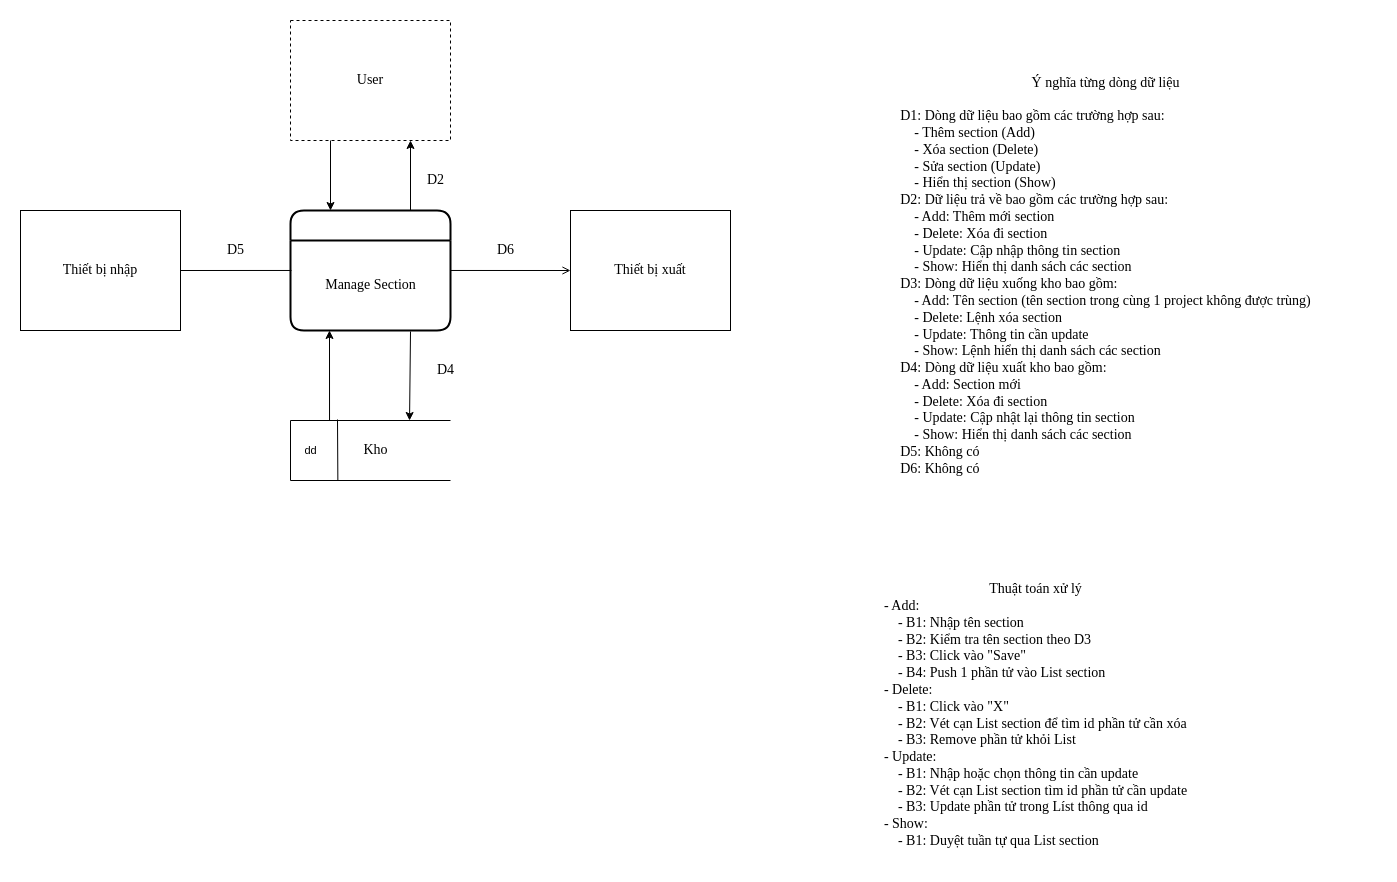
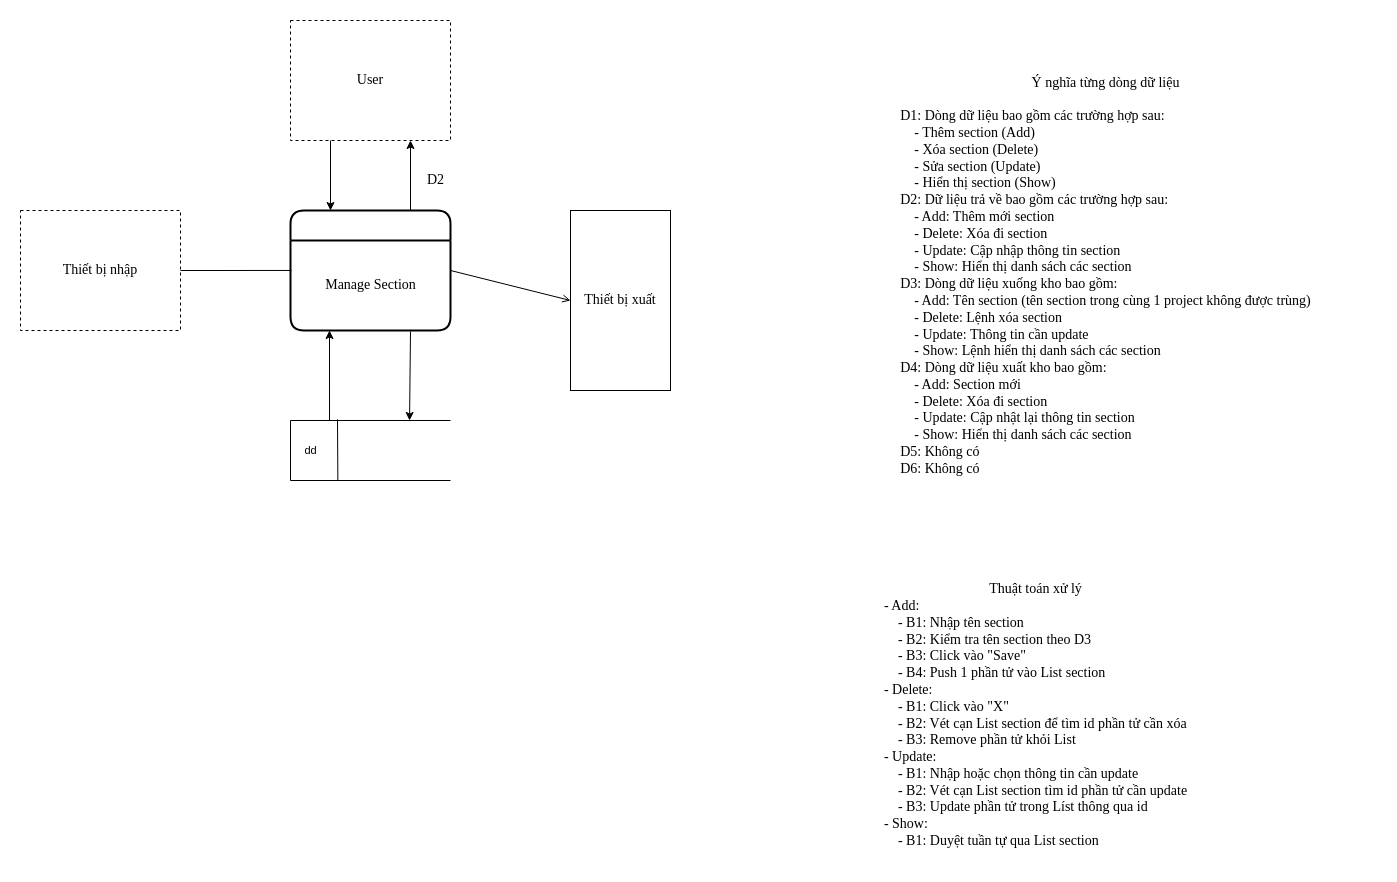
  <mxCell id="0" />
  <mxCell id="1" parent="0" />
  <mxCell id="2" value="" style="swimlane;childLayout=stackLayout;horizontal=1;startSize=30;horizontalStack=0;rounded=1;fontSize=14;fontStyle=0;strokeWidth=2;resizeParent=0;resizeLast=1;shadow=0;dashed=0;align=center;html=1;fontFamily=Verdana;" vertex="1" parent="1"><mxGeometry x="290" y="210" width="160" height="120" as="geometry" /></mxCell>
  <mxCell id="3" value="&lt;font style=&quot;font-size: 14px&quot; face=&quot;Verdana&quot;&gt;Manage Section&lt;br&gt;&lt;/font&gt;" style="text;html=1;align=center;verticalAlign=middle;resizable=0;points=[];autosize=1;fontFamily=Verdana;" vertex="1" parent="2"><mxGeometry y="30" width="160" height="90" as="geometry" /></mxCell>
  <mxCell id="4" value="&lt;font style=&quot;font-size: 14px&quot; face=&quot;Verdana&quot;&gt;User&lt;/font&gt;" style="rounded=0;whiteSpace=wrap;html=1;dashed=1;" vertex="1" parent="1"><mxGeometry x="290" y="20" width="160" height="120" as="geometry" /></mxCell>
- <mxCell id="5" value="&lt;font style=&quot;font-size: 14px&quot; face=&quot;Verdana&quot;&gt;Thiết bị xuất&lt;/font&gt;" style="rounded=0;whiteSpace=wrap;html=1;" vertex="1" parent="1"><mxGeometry x="570" y="210" width="160" height="120" as="geometry" /></mxCell>
- <mxCell id="6" value="&lt;font style=&quot;font-size: 14px&quot; face=&quot;Verdana&quot;&gt;Thiết bị nhập&lt;/font&gt;" style="rounded=0;whiteSpace=wrap;html=1;" vertex="1" parent="1"><mxGeometry x="20" y="210" width="160" height="120" as="geometry" /></mxCell>
+ <mxCell id="5" value="&lt;font style=&quot;font-size: 14px&quot; face=&quot;Verdana&quot;&gt;Thiết bị xuất&lt;/font&gt;" style="rounded=0;whiteSpace=wrap;html=1;" vertex="1" parent="1"><mxGeometry x="570" y="210" width="100" height="180" as="geometry" /></mxCell>
+ <mxCell id="6" value="&lt;font style=&quot;font-size: 14px&quot; face=&quot;Verdana&quot;&gt;Thiết bị nhập&lt;/font&gt;" style="rounded=0;whiteSpace=wrap;html=1;dashed=1;" vertex="1" parent="1"><mxGeometry x="20" y="210" width="160" height="120" as="geometry" /></mxCell>
  <mxCell id="7" value="&amp;nbsp; &amp;nbsp; &amp;nbsp; &amp;nbsp; &amp;nbsp; &amp;nbsp; &amp;nbsp; &amp;nbsp; &amp;nbsp; &amp;nbsp; &amp;nbsp; &amp;nbsp; &amp;nbsp; &amp;nbsp;&amp;nbsp;" style="strokeWidth=1;html=1;shape=mxgraph.flowchart.annotation_1;align=left;pointerEvents=1;" vertex="1" parent="1"><mxGeometry x="290" y="420" width="160" height="60" as="geometry" /></mxCell>
  <mxCell id="8" value="dd" style="endArrow=none;html=1;entryX=0.296;entryY=1.006;entryDx=0;entryDy=0;entryPerimeter=0;" edge="1" parent="1"><mxGeometry x="-0.003" y="-27" width="50" height="50" relative="1" as="geometry"><mxPoint x="337" y="419" as="sourcePoint" /><mxPoint x="337.36" y="480.36" as="targetPoint" /><mxPoint as="offset" /></mxGeometry></mxCell>
- <mxCell id="9" value="&lt;font style=&quot;font-size: 14px&quot;&gt;Kho&lt;/font&gt;" style="text;html=1;align=center;verticalAlign=middle;resizable=0;points=[];autosize=1;fontFamily=Verdana;" vertex="1" parent="1"><mxGeometry x="355" y="440" width="40" height="20" as="geometry" /></mxCell>
  <mxCell id="10" value="" style="endArrow=classic;html=1;fontFamily=Verdana;exitX=0.25;exitY=1;exitDx=0;exitDy=0;entryX=0.25;entryY=0;entryDx=0;entryDy=0;" edge="1" parent="1" source="4" target="2"><mxGeometry width="50" height="50" relative="1" as="geometry"><mxPoint x="370" y="310" as="sourcePoint" /><mxPoint x="420" y="260" as="targetPoint" /></mxGeometry></mxCell>
  <mxCell id="11" value="" style="endArrow=classic;html=1;fontFamily=Verdana;exitX=0.75;exitY=0;exitDx=0;exitDy=0;entryX=0.75;entryY=1;entryDx=0;entryDy=0;" edge="1" parent="1" source="2" target="4"><mxGeometry width="50" height="50" relative="1" as="geometry"><mxPoint x="340" y="150" as="sourcePoint" /><mxPoint x="340" y="220" as="targetPoint" /></mxGeometry></mxCell>
  <mxCell id="12" value="" style="endArrow=none;html=1;fontFamily=Verdana;entryX=0.006;entryY=0.333;entryDx=0;entryDy=0;entryPerimeter=0;exitX=1;exitY=0.5;exitDx=0;exitDy=0;" edge="1" parent="1" source="6" target="3"><mxGeometry width="50" height="50" relative="1" as="geometry"><mxPoint x="181" y="241" as="sourcePoint" /><mxPoint x="350" y="230" as="targetPoint" /></mxGeometry></mxCell>
  <mxCell id="13" value="" style="endArrow=open;html=1;fontFamily=Verdana;exitX=1;exitY=0.333;exitDx=0;exitDy=0;entryX=0;entryY=0.5;entryDx=0;entryDy=0;exitPerimeter=0;" edge="1" parent="1" source="3" target="5"><mxGeometry width="50" height="50" relative="1" as="geometry"><mxPoint x="360" y="170" as="sourcePoint" /><mxPoint x="360" y="240" as="targetPoint" /></mxGeometry></mxCell>
  <mxCell id="14" value="" style="endArrow=classic;html=1;fontFamily=Verdana;exitX=0.75;exitY=1.011;exitDx=0;exitDy=0;exitPerimeter=0;entryX=0.744;entryY=0;entryDx=0;entryDy=0;entryPerimeter=0;" edge="1" parent="1" source="3" target="7"><mxGeometry width="50" height="50" relative="1" as="geometry"><mxPoint x="370" y="180" as="sourcePoint" /><mxPoint x="406" y="418" as="targetPoint" /></mxGeometry></mxCell>
  <mxCell id="15" value="" style="endArrow=classic;html=1;fontFamily=Verdana;exitX=0.244;exitY=0;exitDx=0;exitDy=0;exitPerimeter=0;" edge="1" parent="1" source="7"><mxGeometry width="50" height="50" relative="1" as="geometry"><mxPoint x="329" y="415" as="sourcePoint" /><mxPoint x="329" y="330" as="targetPoint" /></mxGeometry></mxCell>
- <mxCell id="16" value="&lt;div style=&quot;font-size: 14px&quot;&gt;&lt;font style=&quot;font-size: 14px&quot;&gt;D4&lt;/font&gt;&lt;/div&gt;" style="text;html=1;align=center;verticalAlign=middle;resizable=0;points=[];autosize=1;fontFamily=Verdana;" vertex="1" parent="1"><mxGeometry x="425" y="360" width="40" height="20" as="geometry" /></mxCell>
- <mxCell id="17" value="&lt;div style=&quot;font-size: 14px&quot;&gt;&lt;font style=&quot;font-size: 14px&quot;&gt;D6&lt;/font&gt;&lt;/div&gt;" style="text;html=1;align=center;verticalAlign=middle;resizable=0;points=[];autosize=1;fontFamily=Verdana;" vertex="1" parent="1"><mxGeometry x="485" y="240" width="40" height="20" as="geometry" /></mxCell>
- <mxCell id="18" value="&lt;div style=&quot;font-size: 14px&quot;&gt;&lt;font style=&quot;font-size: 14px&quot;&gt;D5&lt;/font&gt;&lt;/div&gt;" style="text;html=1;align=center;verticalAlign=middle;resizable=0;points=[];autosize=1;fontFamily=Verdana;" vertex="1" parent="1"><mxGeometry x="215" y="240" width="40" height="20" as="geometry" /></mxCell>
  <mxCell id="19" value="&lt;div style=&quot;font-size: 14px&quot;&gt;&lt;font style=&quot;font-size: 14px&quot;&gt;D2&lt;/font&gt;&lt;/div&gt;" style="text;html=1;align=center;verticalAlign=middle;resizable=0;points=[];autosize=1;fontFamily=Verdana;" vertex="1" parent="1"><mxGeometry x="415" y="170" width="40" height="20" as="geometry" /></mxCell>
  <mxCell id="20" value="&lt;div&gt;&lt;font style=&quot;font-size: 14px&quot; face=&quot;Verdana&quot;&gt;Ý nghĩa từng dòng dữ liệu&lt;/font&gt;&lt;/div&gt;&lt;div align=&quot;left&quot;&gt;&lt;font style=&quot;font-size: 14px&quot; face=&quot;Verdana&quot;&gt;&lt;br&gt;&lt;/font&gt;&lt;/div&gt;&lt;div align=&quot;left&quot;&gt;&lt;font style=&quot;font-size: 14px&quot; face=&quot;Verdana&quot;&gt;D1: Dòng dữ liệu bao gồm các trường hợp sau:&lt;/font&gt;&lt;/div&gt;&lt;div align=&quot;left&quot;&gt;&lt;font style=&quot;font-size: 14px&quot; face=&quot;Verdana&quot;&gt;&amp;nbsp;&amp;nbsp;&amp;nbsp; - Thêm section (Add)&lt;br&gt;&lt;/font&gt;&lt;/div&gt;&lt;div align=&quot;left&quot;&gt;&lt;font style=&quot;font-size: 14px&quot; face=&quot;Verdana&quot;&gt;&amp;nbsp;&amp;nbsp;&amp;nbsp; - Xóa section (Delete)&lt;br&gt;&lt;/font&gt;&lt;/div&gt;&lt;div align=&quot;left&quot;&gt;&lt;font style=&quot;font-size: 14px&quot; face=&quot;Verdana&quot;&gt;&amp;nbsp;&amp;nbsp;&amp;nbsp; - Sửa section (Update)&lt;/font&gt;&lt;/div&gt;&lt;div align=&quot;left&quot;&gt;&lt;font style=&quot;font-size: 14px&quot; face=&quot;Verdana&quot;&gt;&amp;nbsp;&amp;nbsp;&amp;nbsp; - Hiển thị section (Show)&lt;br&gt;&lt;/font&gt;&lt;/div&gt;&lt;div align=&quot;left&quot;&gt;&lt;font style=&quot;font-size: 14px&quot; face=&quot;Verdana&quot;&gt;D2: Dữ liệu trả về bao gồm các trường hợp sau:&lt;/font&gt;&lt;/div&gt;&lt;div align=&quot;left&quot;&gt;&lt;font style=&quot;font-size: 14px&quot; face=&quot;Verdana&quot;&gt;&amp;nbsp;&amp;nbsp;&amp;nbsp; - Add: Thêm mới section&lt;br&gt;&lt;/font&gt;&lt;/div&gt;&lt;div align=&quot;left&quot;&gt;&lt;font style=&quot;font-size: 14px&quot; face=&quot;Verdana&quot;&gt;&amp;nbsp;&amp;nbsp;&amp;nbsp; - Delete: Xóa đi section&lt;br&gt;&lt;/font&gt;&lt;/div&gt;&lt;div align=&quot;left&quot;&gt;&lt;font style=&quot;font-size: 14px&quot; face=&quot;Verdana&quot;&gt;&amp;nbsp;&amp;nbsp;&amp;nbsp; - Update: Cập nhập thông tin section&lt;br&gt;&lt;/font&gt;&lt;/div&gt;&lt;div align=&quot;left&quot;&gt;&lt;font style=&quot;font-size: 14px&quot; face=&quot;Verdana&quot;&gt;&amp;nbsp;&amp;nbsp;&amp;nbsp; - Show: Hiển thị danh sách các section&lt;br&gt;&lt;/font&gt;&lt;/div&gt;&lt;div align=&quot;left&quot;&gt;&lt;font style=&quot;font-size: 14px&quot; face=&quot;Verdana&quot;&gt;D3: Dòng dữ liệu xuống kho bao gồm:&lt;/font&gt;&lt;/div&gt;&lt;div align=&quot;left&quot;&gt;&lt;font style=&quot;font-size: 14px&quot; face=&quot;Verdana&quot;&gt;&amp;nbsp;&amp;nbsp;&amp;nbsp; - Add: Tên section (tên section trong cùng 1 project không được trùng)&lt;br&gt;&lt;/font&gt;&lt;/div&gt;&lt;div align=&quot;left&quot;&gt;&lt;font style=&quot;font-size: 14px&quot; face=&quot;Verdana&quot;&gt;&amp;nbsp;&amp;nbsp;&amp;nbsp; - Delete: Lệnh xóa section&lt;br&gt;&lt;/font&gt;&lt;/div&gt;&lt;div align=&quot;left&quot;&gt;&lt;font style=&quot;font-size: 14px&quot; face=&quot;Verdana&quot;&gt;&amp;nbsp;&amp;nbsp;&amp;nbsp; - Update: Thông tin cần update&lt;/font&gt;&lt;/div&gt;&lt;div align=&quot;left&quot;&gt;&lt;font style=&quot;font-size: 14px&quot; face=&quot;Verdana&quot;&gt;&amp;nbsp;&amp;nbsp;&amp;nbsp; - Show: Lệnh hiển thị danh sách các section&lt;br&gt;&lt;/font&gt;&lt;/div&gt;&lt;div align=&quot;left&quot;&gt;&lt;font style=&quot;font-size: 14px&quot; face=&quot;Verdana&quot;&gt;D4: Dòng dữ liệu xuất kho bao gồm:&lt;/font&gt;&lt;/div&gt;&lt;div align=&quot;left&quot;&gt;&lt;font style=&quot;font-size: 14px&quot; face=&quot;Verdana&quot;&gt;&amp;nbsp;&amp;nbsp;&amp;nbsp; - Add: Section mới&lt;br&gt;&lt;/font&gt;&lt;/div&gt;&lt;div align=&quot;left&quot;&gt;&lt;font style=&quot;font-size: 14px&quot; face=&quot;Verdana&quot;&gt;&amp;nbsp;&amp;nbsp;&amp;nbsp; - Delete: Xóa đi section&lt;br&gt;&lt;/font&gt;&lt;/div&gt;&lt;div align=&quot;left&quot;&gt;&lt;font style=&quot;font-size: 14px&quot; face=&quot;Verdana&quot;&gt;&amp;nbsp;&amp;nbsp;&amp;nbsp; - Update: Cập nhật lại thông tin section&lt;br&gt;&lt;/font&gt;&lt;/div&gt;&lt;div align=&quot;left&quot;&gt;&lt;font style=&quot;font-size: 14px&quot; face=&quot;Verdana&quot;&gt;&amp;nbsp;&amp;nbsp;&amp;nbsp; - Show: Hiển thị danh sách các section&lt;br&gt;&lt;/font&gt;&lt;/div&gt;&lt;div align=&quot;left&quot;&gt;&lt;font style=&quot;font-size: 14px&quot; face=&quot;Verdana&quot;&gt;D5: Không có&lt;/font&gt;&lt;/div&gt;&lt;div align=&quot;left&quot;&gt;&lt;font style=&quot;font-size: 14px&quot; face=&quot;Verdana&quot;&gt;D6: Không có&lt;br&gt;&lt;/font&gt;&lt;/div&gt;&lt;div&gt;&lt;br&gt;&lt;/div&gt;&lt;div align=&quot;left&quot;&gt;&lt;br&gt;&lt;/div&gt;" style="text;html=1;align=center;verticalAlign=middle;resizable=0;points=[];autosize=1;" vertex="1" parent="1"><mxGeometry x="835" y="65" width="540" height="450" as="geometry" /></mxCell>
  <mxCell id="21" value="&lt;div&gt;&lt;font style=&quot;font-size: 14px&quot; face=&quot;Verdana&quot;&gt;Thuật toán xử lý&lt;/font&gt;&lt;/div&gt;&lt;div align=&quot;left&quot;&gt;&lt;font style=&quot;font-size: 14px&quot; face=&quot;Verdana&quot;&gt;- Add:&lt;/font&gt;&lt;/div&gt;&lt;div align=&quot;left&quot;&gt;&lt;font style=&quot;font-size: 14px&quot; face=&quot;Verdana&quot;&gt;&amp;nbsp;&amp;nbsp;&amp;nbsp; - B1: Nhập tên section&lt;br&gt;&lt;/font&gt;&lt;/div&gt;&lt;div align=&quot;left&quot;&gt;&lt;font style=&quot;font-size: 14px&quot; face=&quot;Verdana&quot;&gt;&amp;nbsp;&amp;nbsp;&amp;nbsp; - B2: Kiểm tra tên section theo D3&lt;br&gt;&lt;/font&gt;&lt;/div&gt;&lt;div align=&quot;left&quot;&gt;&lt;font style=&quot;font-size: 14px&quot; face=&quot;Verdana&quot;&gt;&amp;nbsp;&amp;nbsp;&amp;nbsp; - B3: Click vào &quot;Save&quot;&lt;br&gt;&lt;/font&gt;&lt;/div&gt;&lt;div align=&quot;left&quot;&gt;&lt;font style=&quot;font-size: 14px&quot; face=&quot;Verdana&quot;&gt;&amp;nbsp;&amp;nbsp;&amp;nbsp; - B4: Push 1 phần tử vào List section&lt;br&gt;&lt;/font&gt;&lt;/div&gt;&lt;div align=&quot;left&quot;&gt;&lt;font style=&quot;font-size: 14px&quot; face=&quot;Verdana&quot;&gt;- Delete:&lt;/font&gt;&lt;/div&gt;&lt;div align=&quot;left&quot;&gt;&lt;font style=&quot;font-size: 14px&quot; face=&quot;Verdana&quot;&gt;&amp;nbsp;&amp;nbsp;&amp;nbsp; - B1: Click vào &quot;X&quot;&lt;br&gt;&lt;/font&gt;&lt;/div&gt;&lt;div align=&quot;left&quot;&gt;&lt;font style=&quot;font-size: 14px&quot; face=&quot;Verdana&quot;&gt;&amp;nbsp;&amp;nbsp;&amp;nbsp; - B2: Vét cạn List section để tìm id phần tử cần xóa&lt;/font&gt;&lt;/div&gt;&lt;div align=&quot;left&quot;&gt;&lt;font style=&quot;font-size: 14px&quot; face=&quot;Verdana&quot;&gt;&amp;nbsp;&amp;nbsp;&amp;nbsp; - B3: Remove phần tử khỏi List&lt;/font&gt;&lt;/div&gt;&lt;div align=&quot;left&quot;&gt;&lt;font style=&quot;font-size: 14px&quot; face=&quot;Verdana&quot;&gt;- Update:&lt;/font&gt;&lt;/div&gt;&lt;div align=&quot;left&quot;&gt;&lt;font style=&quot;font-size: 14px&quot; face=&quot;Verdana&quot;&gt;&amp;nbsp;&amp;nbsp;&amp;nbsp; - B1: Nhập hoặc chọn thông tin cần update&lt;br&gt;&lt;/font&gt;&lt;/div&gt;&lt;div align=&quot;left&quot;&gt;&lt;font style=&quot;font-size: 14px&quot; face=&quot;Verdana&quot;&gt;&amp;nbsp;&amp;nbsp;&amp;nbsp; - B2: Vét cạn List section tìm id phần tử cần update&lt;/font&gt;&lt;/div&gt;&lt;div align=&quot;left&quot;&gt;&lt;font style=&quot;font-size: 14px&quot; face=&quot;Verdana&quot;&gt;&amp;nbsp;&amp;nbsp;&amp;nbsp; - B3: Update phần tử trong Líst thông qua id&lt;br&gt;&lt;/font&gt;&lt;/div&gt;&lt;div align=&quot;left&quot;&gt;&lt;font style=&quot;font-size: 14px&quot; face=&quot;Verdana&quot;&gt;- Show:&lt;/font&gt;&lt;/div&gt;&lt;div align=&quot;left&quot;&gt;&lt;font style=&quot;font-size: 14px&quot; face=&quot;Verdana&quot;&gt;&amp;nbsp;&amp;nbsp;&amp;nbsp; - B1: Duyệt tuần tự qua List section&lt;br&gt;&lt;/font&gt;&lt;/div&gt;" style="text;html=1;align=center;verticalAlign=middle;resizable=0;points=[];autosize=1;" vertex="1" parent="1"><mxGeometry x="835" y="570" width="400" height="290" as="geometry" /></mxCell>
